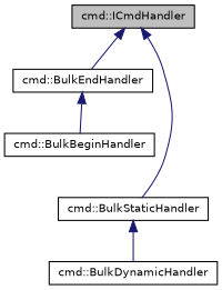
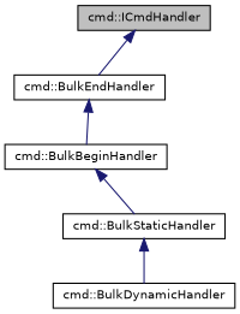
  digraph {
    rankdir=TB
    node [color=black fillcolor=white fontname=Helvetica fontsize=10 shape=record style=filled]
    edge [color=midnightblue dir=back fontname=Helvetica fontsize=10 labelfontname=Helvetica labelfontsize=10 style=solid]
    n1 [fillcolor=grey75 fontcolor=black height=0.2 label="cmd::ICmdHandler" width=0.4]
    n2 [height=0.2 label="cmd::BulkEndHandler" width=0.4]
    n3 [height=0.2 label="cmd::BulkStaticHandler" width=0.4]
    n4 [height=0.2 label="cmd::BulkBeginHandler" width=0.4]
    n5 [height=0.2 label="cmd::BulkDynamicHandler" width=0.4]
    n1 -> n2
-   n1 -> n3
+   n4 -> n3
    n2 -> n4
    n3 -> n5
  }
